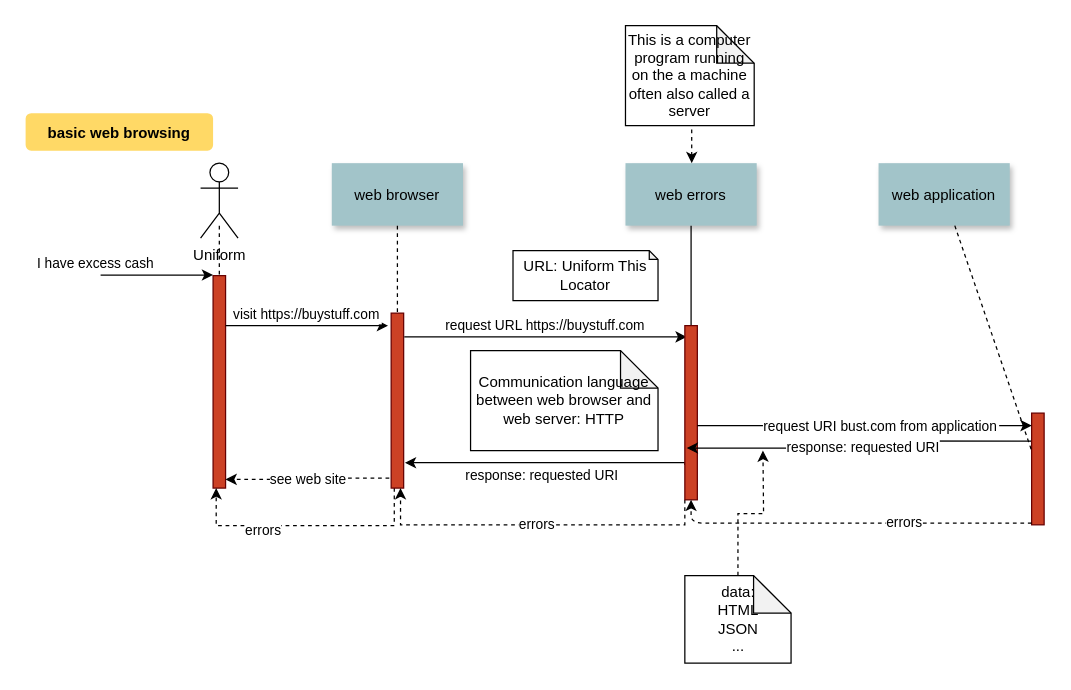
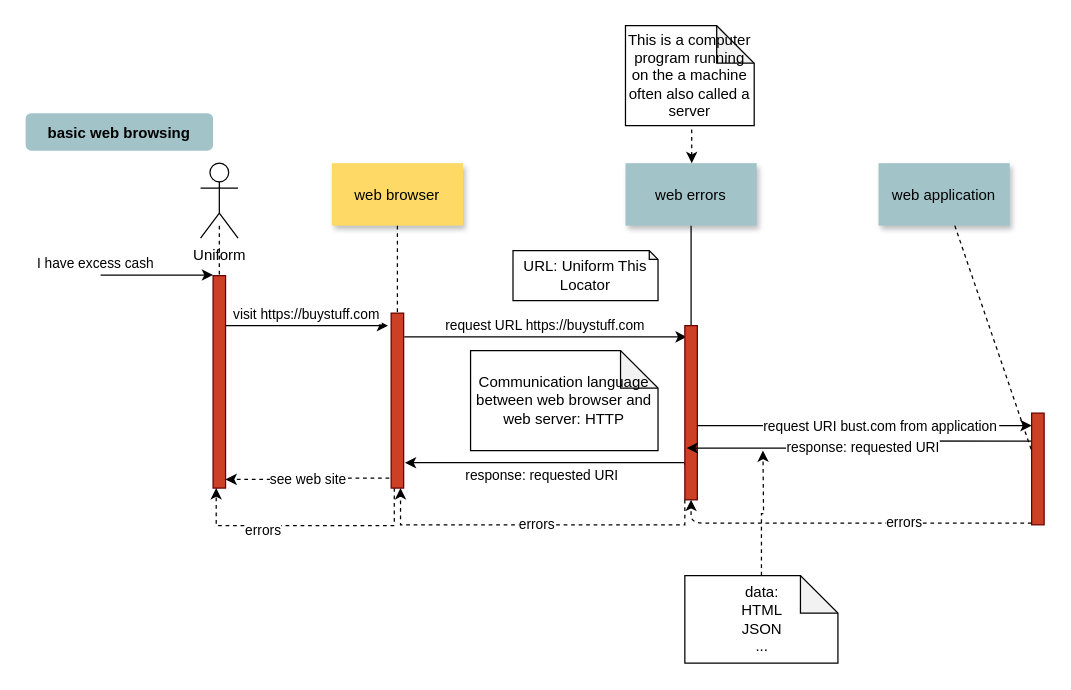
  <mxCell id="0" />
  <mxCell id="1" parent="0" />
  <mxCell id="2" value="" style="fillColor=#CC4125;strokeColor=#660000" parent="1" vertex="1"><mxGeometry x="170" y="220" width="10" height="170" as="geometry" /></mxCell>
  <mxCell id="3" value="I have excess cash" style="edgeStyle=none;verticalLabelPosition=top;verticalAlign=bottom;labelPosition=left;align=right" parent="1" edge="1"><mxGeometry x="110" y="49.5" width="100" height="100" as="geometry"><mxPoint x="80" y="219.5" as="sourcePoint" /><mxPoint x="170" y="219.5" as="targetPoint" /></mxGeometry></mxCell>
  <mxCell id="4" style="edgeStyle=orthogonalEdgeStyle;rounded=0;orthogonalLoop=1;jettySize=auto;html=1;exitX=0.25;exitY=1;exitDx=0;exitDy=0;entryX=0.25;entryY=1;entryDx=0;entryDy=0;dashed=1;" parent="1" source="7" target="2" edge="1"><mxGeometry relative="1" as="geometry"><Array as="points"><mxPoint x="315" y="420" /><mxPoint x="173" y="420" /></Array></mxGeometry></mxCell>
  <mxCell id="5" value="errors" style="edgeLabel;html=1;align=center;verticalAlign=middle;resizable=0;points=[];" parent="4" vertex="1" connectable="0"><mxGeometry x="0.342" y="3" relative="1" as="geometry"><mxPoint as="offset" /></mxGeometry></mxCell>
  <mxCell id="6" value="see web site" style="edgeStyle=orthogonalEdgeStyle;rounded=0;orthogonalLoop=1;jettySize=auto;html=1;exitX=-0.15;exitY=0.943;exitDx=0;exitDy=0;entryX=1;entryY=0.959;entryDx=0;entryDy=0;entryPerimeter=0;dashed=1;exitPerimeter=0;" parent="1" source="7" target="2" edge="1"><mxGeometry relative="1" as="geometry"><Array as="points"><mxPoint x="250" y="382" /><mxPoint x="250" y="383" /></Array><mxPoint as="offset" /></mxGeometry></mxCell>
  <mxCell id="7" value="" style="fillColor=#CC4125;strokeColor=#660000" parent="1" vertex="1"><mxGeometry x="312.5" y="250" width="10" height="140" as="geometry" /></mxCell>
- <mxCell id="8" value="web browser" style="shadow=1;fillColor=#A2C4C9;strokeColor=none" parent="1" vertex="1"><mxGeometry x="265" y="130" width="105" height="50" as="geometry" /></mxCell>
+ <mxCell id="8" value="web browser" style="shadow=1;fillColor=#ffd966;strokeColor=none;" parent="1" vertex="1"><mxGeometry x="265" y="130" width="105" height="50" as="geometry" /></mxCell>
  <mxCell id="9" value="" style="edgeStyle=none;endArrow=none;dashed=1" parent="1" source="8" target="7" edge="1"><mxGeometry x="272.335" y="165" width="100" height="100" as="geometry"><mxPoint x="317.259" y="180" as="sourcePoint" /><mxPoint x="317.576" y="235" as="targetPoint" /></mxGeometry></mxCell>
  <mxCell id="10" value="visit https://buystuff.com" style="edgeStyle=none;verticalLabelPosition=top;verticalAlign=bottom" parent="1" edge="1"><mxGeometry x="220" y="92" width="100" height="100" as="geometry"><mxPoint x="180" y="260" as="sourcePoint" /><mxPoint x="310" y="260" as="targetPoint" /></mxGeometry></mxCell>
  <mxCell id="11" value="request URL https://buystuff.com" style="edgeStyle=none;verticalLabelPosition=top;verticalAlign=bottom;" parent="1" edge="1"><mxGeometry x="385.455" y="113.916" width="100" height="100" as="geometry"><mxPoint x="323" y="269" as="sourcePoint" /><mxPoint x="549" y="269" as="targetPoint" /></mxGeometry></mxCell>
  <mxCell id="12" value="web errors" style="shadow=1;fillColor=#A2C4C9;strokeColor=none" parent="1" vertex="1"><mxGeometry x="500.004" y="130" width="105" height="50" as="geometry" /></mxCell>
  <mxCell id="13" value="" style="edgeStyle=none;endArrow=none" parent="1" source="12" target="18" edge="1"><mxGeometry x="504.763" y="270" width="100" height="100" as="geometry"><mxPoint x="552.263" y="290" as="sourcePoint" /><mxPoint x="552.263" y="310" as="targetPoint" /></mxGeometry></mxCell>
  <mxCell id="14" style="edgeStyle=orthogonalEdgeStyle;rounded=0;orthogonalLoop=1;jettySize=auto;html=1;entryX=1.15;entryY=0.929;entryDx=0;entryDy=0;exitX=0.05;exitY=0.875;exitDx=0;exitDy=0;exitPerimeter=0;entryPerimeter=0;" parent="1" edge="1"><mxGeometry relative="1" as="geometry"><Array as="points"><mxPoint x="547.5" y="369.63" /></Array><mxPoint x="547.5" y="371.596" as="sourcePoint" /><mxPoint x="323.5" y="369.69" as="targetPoint" /></mxGeometry></mxCell>
  <mxCell id="15" value="response: requested URI" style="edgeLabel;html=1;align=center;verticalAlign=middle;resizable=0;points=[];" parent="14" vertex="1" connectable="0"><mxGeometry x="-0.057" y="1" relative="1" as="geometry"><mxPoint x="-10" y="9" as="offset" /></mxGeometry></mxCell>
  <mxCell id="16" style="edgeStyle=orthogonalEdgeStyle;rounded=0;orthogonalLoop=1;jettySize=auto;html=1;exitX=0;exitY=1;exitDx=0;exitDy=0;entryX=0.75;entryY=1;entryDx=0;entryDy=0;dashed=1;" parent="1" source="18" target="7" edge="1"><mxGeometry relative="1" as="geometry" /></mxCell>
  <mxCell id="17" value="errors" style="edgeLabel;html=1;align=center;verticalAlign=middle;resizable=0;points=[];" parent="16" vertex="1" connectable="0"><mxGeometry x="0.006" y="-1" relative="1" as="geometry"><mxPoint as="offset" /></mxGeometry></mxCell>
  <mxCell id="18" value="" style="fillColor=#CC4125;strokeColor=#660000" parent="1" vertex="1"><mxGeometry x="547.5" y="260" width="10" height="139.39" as="geometry" /></mxCell>
  <mxCell id="19" value="response: requested URI" style="edgeStyle=orthogonalEdgeStyle;rounded=0;orthogonalLoop=1;jettySize=auto;html=1;exitX=0;exitY=0.25;exitDx=0;exitDy=0;entryX=0.15;entryY=0.703;entryDx=0;entryDy=0;entryPerimeter=0;" parent="1" source="20" target="18" edge="1"><mxGeometry relative="1" as="geometry"><mxPoint x="560" y="359" as="targetPoint" /></mxGeometry></mxCell>
  <mxCell id="20" value="" style="fillColor=#CC4125;strokeColor=#660000" parent="1" vertex="1"><mxGeometry x="825" y="330" width="10" height="89.39" as="geometry" /></mxCell>
  <mxCell id="21" value="web application" style="shadow=1;fillColor=#A2C4C9;strokeColor=none" parent="1" vertex="1"><mxGeometry x="702.5" y="130" width="105" height="50" as="geometry" /></mxCell>
  <mxCell id="22" value="" style="edgeStyle=none;endArrow=none;dashed=1" parent="1" source="21" target="20" edge="1"><mxGeometry x="731.988" y="175.0" width="100" height="100" as="geometry"><mxPoint x="762.153" y="180" as="sourcePoint" /><mxPoint x="762.153" y="330" as="targetPoint" /></mxGeometry></mxCell>
  <mxCell id="23" value="request URI bust.com from application" style="edgeStyle=elbowEdgeStyle;elbow=vertical;verticalLabelPosition=top;verticalAlign=bottom" parent="1" source="18" target="20" edge="1"><mxGeometry width="100" height="100" as="geometry"><mxPoint x="510" y="440" as="sourcePoint" /><mxPoint x="610" y="340" as="targetPoint" /><Array as="points"><mxPoint x="560" y="340" /></Array><mxPoint x="13" y="10" as="offset" /></mxGeometry></mxCell>
  <mxCell id="24" value="" style="edgeStyle=elbowEdgeStyle;elbow=vertical;dashed=1;verticalLabelPosition=bottom;verticalAlign=top;html=1;" parent="1" source="20" target="18" edge="1"><mxGeometry width="100" height="100" as="geometry"><mxPoint x="499.784" y="350" as="sourcePoint" /><mxPoint x="650" y="350" as="targetPoint" /><Array as="points"><mxPoint x="563" y="418" /></Array><mxPoint x="5" y="1" as="offset" /></mxGeometry></mxCell>
  <mxCell id="25" value="errors" style="edgeLabel;html=1;align=center;verticalAlign=middle;resizable=0;points=[];" parent="24" vertex="1" connectable="0"><mxGeometry relative="1" as="geometry"><mxPoint x="43" y="-1" as="offset" /></mxGeometry></mxCell>
  <mxCell id="26" value="" style="edgeStyle=elbowEdgeStyle;elbow=horizontal;endArrow=none;dashed=1" parent="1" target="2" edge="1"><mxGeometry x="230.0" y="310" width="100" height="100" as="geometry"><mxPoint x="175" y="180" as="sourcePoint" /><mxPoint x="300" y="380" as="targetPoint" /></mxGeometry></mxCell>
- <mxCell id="27" value="basic web browsing" style="rounded=1;fontStyle=1;fillColor=#FFD966;strokeColor=none" parent="1" vertex="1"><mxGeometry x="20" y="90" width="150" height="30" as="geometry" /></mxCell>
+ <mxCell id="27" value="basic web browsing" style="rounded=1;fontStyle=1;fillColor=#a2c4c9;strokeColor=none;" parent="1" vertex="1"><mxGeometry x="20" y="90" width="150" height="30" as="geometry" /></mxCell>
  <mxCell id="28" value="Uniform" style="shape=umlActor;verticalLabelPosition=bottom;verticalAlign=top;html=1;outlineConnect=0;" parent="1" vertex="1"><mxGeometry x="160" y="130" width="30" height="60" as="geometry" /></mxCell>
  <mxCell id="29" value="URL: Uniform This Locator" style="shape=note;whiteSpace=wrap;html=1;backgroundOutline=1;darkOpacity=0.05;size=7;" parent="1" vertex="1"><mxGeometry x="410" y="200" width="116.04" height="40" as="geometry" /></mxCell>
  <mxCell id="30" value="Communication language between web browser and web server: HTTP" style="shape=note;whiteSpace=wrap;html=1;backgroundOutline=1;darkOpacity=0.05;" parent="1" vertex="1"><mxGeometry x="376.04" y="280" width="150" height="80" as="geometry" /></mxCell>
  <mxCell id="31" style="edgeStyle=orthogonalEdgeStyle;rounded=0;orthogonalLoop=1;jettySize=auto;html=1;dashed=1;" parent="1" source="32" edge="1"><mxGeometry relative="1" as="geometry"><mxPoint x="610" y="360" as="targetPoint" /></mxGeometry></mxCell>
- <mxCell id="32" value="data:&lt;br&gt;HTML&lt;br&gt;JSON&lt;br&gt;..." style="shape=note;whiteSpace=wrap;html=1;backgroundOutline=1;darkOpacity=0.05;" parent="1" vertex="1"><mxGeometry x="547.5" y="460" width="85" height="70" as="geometry" /></mxCell>
+ <mxCell id="32" value="data:&lt;br&gt;HTML&lt;br&gt;JSON&lt;br&gt;..." style="shape=note;whiteSpace=wrap;html=1;backgroundOutline=1;darkOpacity=0.05;" parent="1" vertex="1"><mxGeometry x="547.5" y="460" width="122.5" height="70" as="geometry" /></mxCell>
  <mxCell id="33" style="edgeStyle=orthogonalEdgeStyle;rounded=0;orthogonalLoop=1;jettySize=auto;html=1;dashed=1;" parent="1" target="12" edge="1"><mxGeometry relative="1" as="geometry"><mxPoint x="560" y="100" as="sourcePoint" /><Array as="points"><mxPoint x="560" y="90" /><mxPoint x="553" y="90" /></Array></mxGeometry></mxCell>
  <mxCell id="34" value="This is a computer program running on the a machine often also called a server" style="shape=note;whiteSpace=wrap;html=1;backgroundOutline=1;darkOpacity=0.05;" parent="1" vertex="1"><mxGeometry x="500" y="20" width="103" height="80" as="geometry" /></mxCell>
